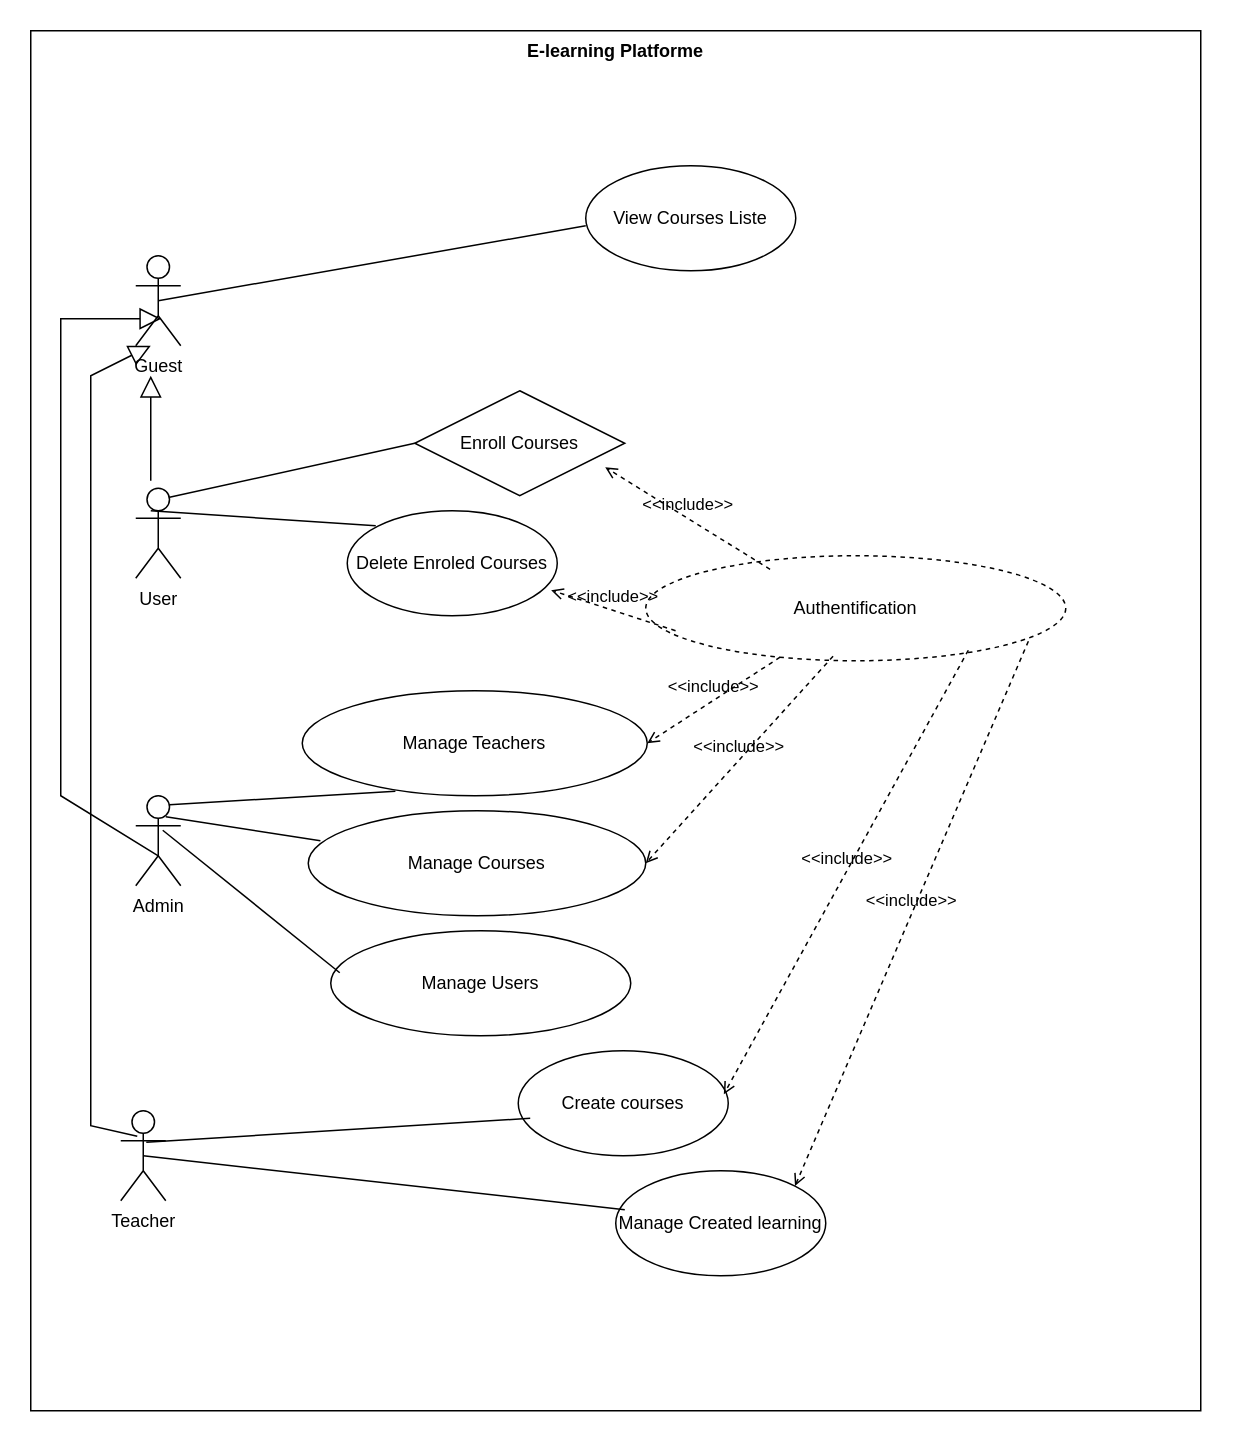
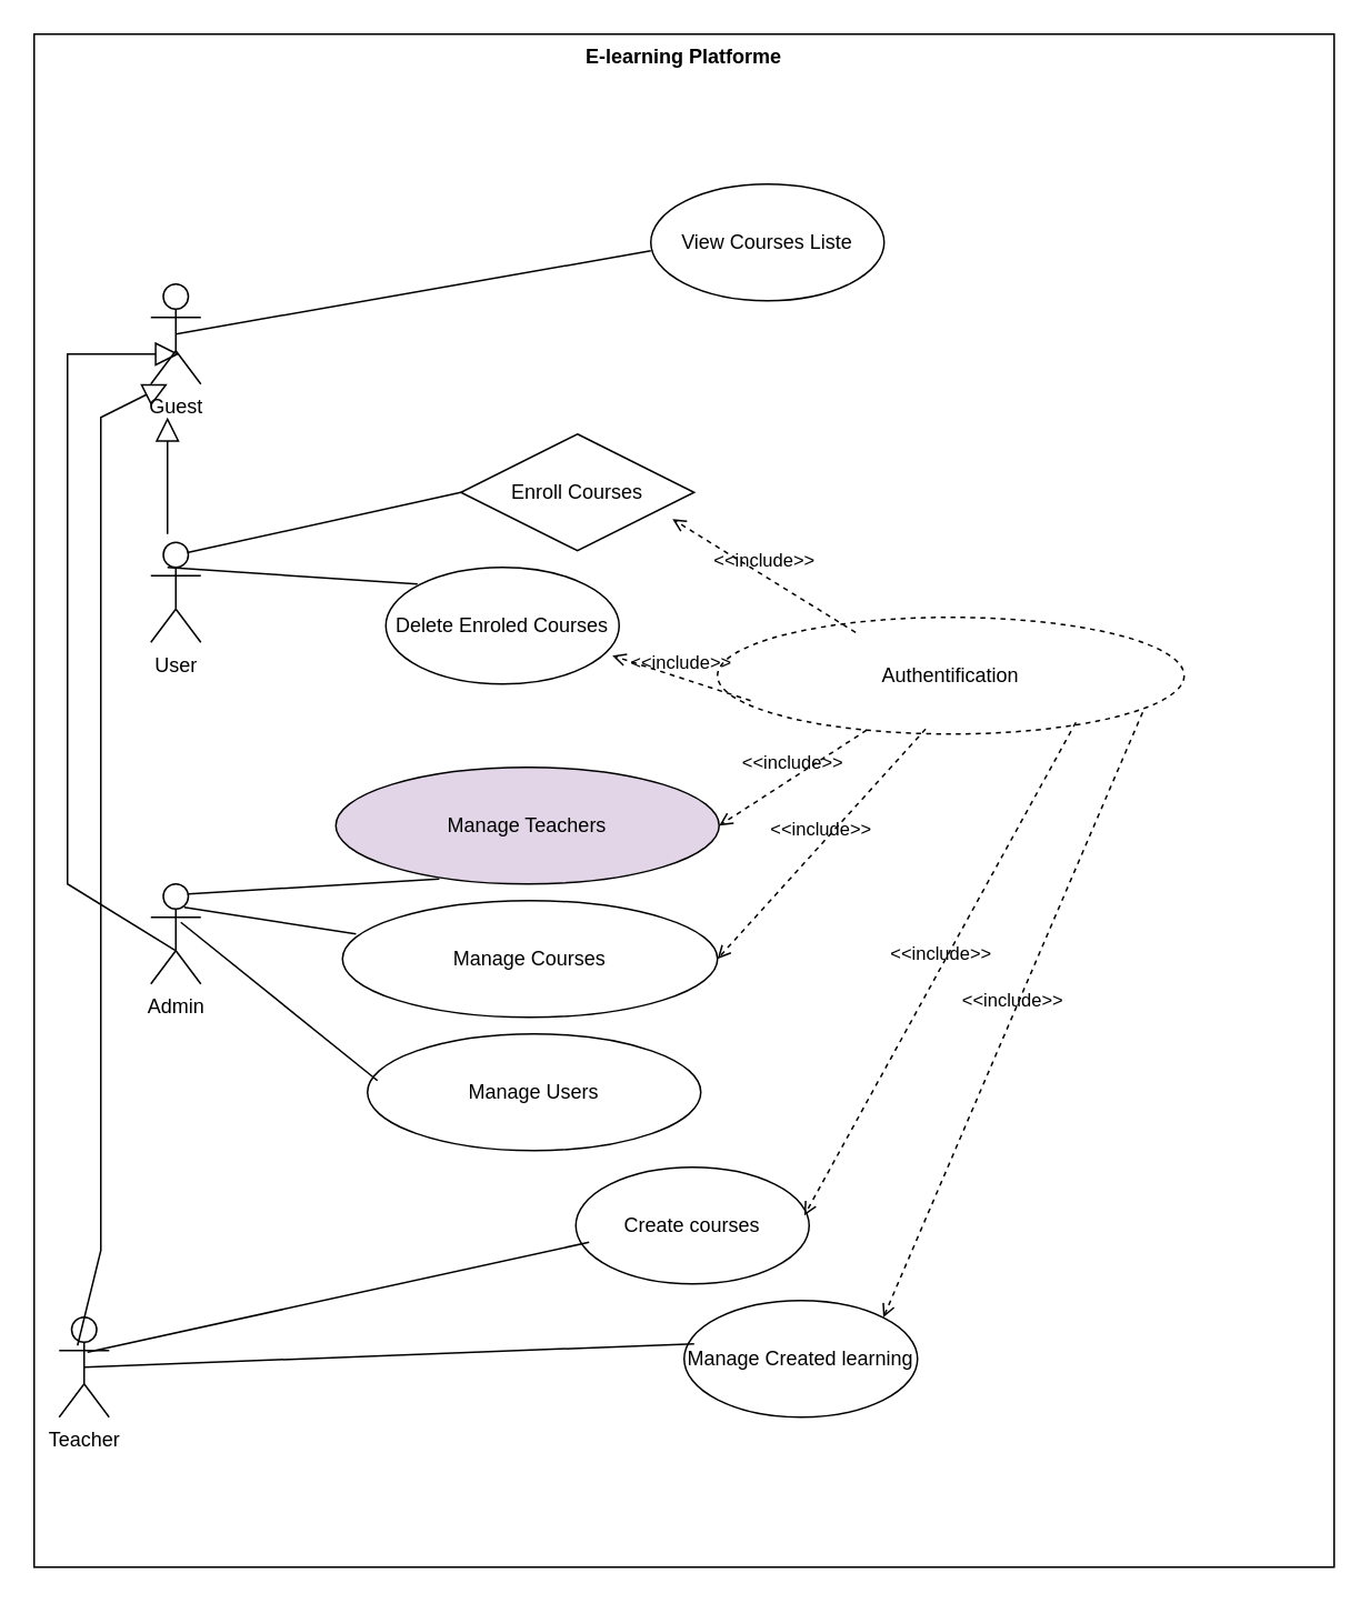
  <mxCell id="0" />
  <mxCell id="1" parent="0" />
  <mxCell id="2" value="E-learning Platforme" style="shape=rect;html=1;verticalAlign=top;fontStyle=1;whiteSpace=wrap;align=center;" parent="1" vertex="1"><mxGeometry x="20" y="20" width="780" height="920" as="geometry" /></mxCell>
  <mxCell id="3" value="Admin" style="shape=umlActor;verticalLabelPosition=bottom;verticalAlign=top;html=1;" parent="1" vertex="1"><mxGeometry x="90" y="530" width="30" height="60" as="geometry" /></mxCell>
  <mxCell id="4" value="Authentification" style="ellipse;whiteSpace=wrap;html=1;dashed=1;" parent="1" vertex="1"><mxGeometry x="430" y="370" width="280" height="70" as="geometry" /></mxCell>
  <mxCell id="5" value="User" style="shape=umlActor;verticalLabelPosition=bottom;verticalAlign=top;html=1;" parent="1" vertex="1"><mxGeometry x="90" y="325" width="30" height="60" as="geometry" /></mxCell>
- <mxCell id="6" value="Teacher" style="shape=umlActor;verticalLabelPosition=bottom;verticalAlign=top;html=1;" parent="1" vertex="1"><mxGeometry x="80" y="740" width="30" height="60" as="geometry" /></mxCell>
- <mxCell id="7" value="&lt;span&gt;Manage Teachers&lt;/span&gt;" style="ellipse;whiteSpace=wrap;html=1;" parent="1" vertex="1"><mxGeometry x="201" y="460" width="230" height="70" as="geometry" /></mxCell>
+ <mxCell id="6" value="Teacher" style="shape=umlActor;verticalLabelPosition=bottom;verticalAlign=top;html=1;" parent="1" vertex="1"><mxGeometry x="35" y="790" width="30" height="60" as="geometry" /></mxCell>
+ <mxCell id="7" value="&lt;span&gt;Manage Teachers&lt;/span&gt;" style="ellipse;whiteSpace=wrap;html=1;fillColor=#e1d5e7;" parent="1" vertex="1"><mxGeometry x="201" y="460" width="230" height="70" as="geometry" /></mxCell>
  <mxCell id="8" value="Manage Courses" style="ellipse;whiteSpace=wrap;html=1;" parent="1" vertex="1"><mxGeometry x="205" y="540" width="225" height="70" as="geometry" /></mxCell>
  <mxCell id="9" value="Manage Users" style="ellipse;whiteSpace=wrap;html=1;" parent="1" vertex="1"><mxGeometry x="220" y="620" width="200" height="70" as="geometry" /></mxCell>
  <mxCell id="10" value="Create courses" style="ellipse;whiteSpace=wrap;html=1;" parent="1" vertex="1"><mxGeometry x="345" y="700" width="140" height="70" as="geometry" /></mxCell>
  <mxCell id="11" value="Enroll Courses" style="rhombus;whiteSpace=wrap;html=1;" parent="1" vertex="1"><mxGeometry x="276" y="260" width="140" height="70" as="geometry" /></mxCell>
  <mxCell id="12" value="Manage Created learning" style="ellipse;whiteSpace=wrap;html=1;" parent="1" vertex="1"><mxGeometry x="410" y="780" width="140" height="70" as="geometry" /></mxCell>
  <mxCell id="13" value="Guest" style="shape=umlActor;html=1;verticalLabelPosition=bottom;verticalAlign=top;align=center;" parent="1" vertex="1"><mxGeometry x="90" y="170" width="30" height="60" as="geometry" /></mxCell>
  <mxCell id="14" value="View Courses Liste" style="ellipse;whiteSpace=wrap;html=1;" parent="1" vertex="1"><mxGeometry x="390" y="110" width="140" height="70" as="geometry" /></mxCell>
  <mxCell id="15" value="" style="edgeStyle=none;html=1;endArrow=block;endFill=0;endSize=12;verticalAlign=bottom;" parent="1" edge="1"><mxGeometry width="160" relative="1" as="geometry"><mxPoint x="100" y="320" as="sourcePoint" /><mxPoint x="100" as="targetPoint" y="250" /></mxGeometry></mxCell>
  <mxCell id="16" value="" style="edgeStyle=none;html=1;endArrow=none;verticalAlign=bottom;exitX=0.5;exitY=0.5;exitDx=0;exitDy=0;exitPerimeter=0;" parent="1" source="13" edge="1"><mxGeometry width="160" relative="1" as="geometry"><mxPoint x="230" y="150" as="sourcePoint" /><mxPoint x="390" y="150" as="targetPoint" /></mxGeometry></mxCell>
  <mxCell id="17" value="Delete Enroled Courses" style="ellipse;whiteSpace=wrap;html=1;" parent="1" vertex="1"><mxGeometry x="231" y="340" width="140" height="70" as="geometry" /></mxCell>
  <mxCell id="18" value="" style="edgeStyle=none;html=1;endArrow=none;verticalAlign=bottom;entryX=0;entryY=0.5;entryDx=0;entryDy=0;exitX=0.75;exitY=0.1;exitDx=0;exitDy=0;exitPerimeter=0;" parent="1" source="5" target="11" edge="1"><mxGeometry width="160" relative="1" as="geometry"><mxPoint x="120" y="320" as="sourcePoint" /><mxPoint x="280" y="320" as="targetPoint" /></mxGeometry></mxCell>
  <mxCell id="19" value="" style="edgeStyle=none;html=1;endArrow=none;verticalAlign=bottom;" parent="1" edge="1"><mxGeometry width="160" relative="1" as="geometry"><mxPoint x="100" y="340" as="sourcePoint" /><mxPoint x="250" y="350" as="targetPoint" /></mxGeometry></mxCell>
  <mxCell id="20" value="&amp;lt;&amp;lt;include&amp;gt;&amp;gt;" style="edgeStyle=none;html=1;endArrow=open;verticalAlign=bottom;dashed=1;labelBackgroundColor=none;entryX=0.907;entryY=0.729;entryDx=0;entryDy=0;entryPerimeter=0;exitX=0.296;exitY=0.129;exitDx=0;exitDy=0;exitPerimeter=0;" parent="1" source="4" target="11" edge="1"><mxGeometry width="160" relative="1" as="geometry"><mxPoint x="340" y="369" as="sourcePoint" /><mxPoint x="500" y="369" as="targetPoint" /></mxGeometry></mxCell>
  <mxCell id="21" value="&amp;lt;&amp;lt;include&amp;gt;&amp;gt;" style="edgeStyle=none;html=1;endArrow=open;verticalAlign=bottom;dashed=1;labelBackgroundColor=none;entryX=0.971;entryY=0.757;entryDx=0;entryDy=0;entryPerimeter=0;exitX=0.071;exitY=0.714;exitDx=0;exitDy=0;exitPerimeter=0;" parent="1" source="4" target="17" edge="1"><mxGeometry width="160" relative="1" as="geometry"><mxPoint x="301" y="450" as="sourcePoint" /><mxPoint x="461" y="450" as="targetPoint" /></mxGeometry></mxCell>
  <mxCell id="22" value="&amp;lt;&amp;lt;include&amp;gt;&amp;gt;" style="edgeStyle=none;html=1;endArrow=open;verticalAlign=bottom;dashed=1;labelBackgroundColor=none;entryX=1;entryY=0.5;entryDx=0;entryDy=0;" parent="1" source="4" target="7" edge="1"><mxGeometry width="160" relative="1" as="geometry"><mxPoint x="400" y="490" as="sourcePoint" /><mxPoint x="560" y="490" as="targetPoint" /></mxGeometry></mxCell>
  <mxCell id="23" value="&amp;lt;&amp;lt;include&amp;gt;&amp;gt;" style="edgeStyle=none;html=1;endArrow=open;verticalAlign=bottom;dashed=1;labelBackgroundColor=none;exitX=0.446;exitY=0.957;exitDx=0;exitDy=0;exitPerimeter=0;entryX=1;entryY=0.5;entryDx=0;entryDy=0;" parent="1" source="4" target="8" edge="1"><mxGeometry width="160" relative="1" as="geometry"><mxPoint x="420" y="520" as="sourcePoint" /><mxPoint x="580" y="520" as="targetPoint" /></mxGeometry></mxCell>
  <mxCell id="24" value="&amp;lt;&amp;lt;include&amp;gt;&amp;gt;" style="edgeStyle=none;html=1;endArrow=open;verticalAlign=bottom;dashed=1;labelBackgroundColor=none;exitX=0.768;exitY=0.9;exitDx=0;exitDy=0;exitPerimeter=0;entryX=0.979;entryY=0.414;entryDx=0;entryDy=0;entryPerimeter=0;" parent="1" source="4" target="10" edge="1"><mxGeometry width="160" relative="1" as="geometry"><mxPoint x="580.12" y="540" as="sourcePoint" /><mxPoint x="400" y="741.98" as="targetPoint" /></mxGeometry></mxCell>
  <mxCell id="25" value="&amp;lt;&amp;lt;include&amp;gt;&amp;gt;" style="edgeStyle=none;html=1;endArrow=open;verticalAlign=bottom;dashed=1;labelBackgroundColor=none;exitX=0.911;exitY=0.814;exitDx=0;exitDy=0;exitPerimeter=0;entryX=1;entryY=0;entryDx=0;entryDy=0;" parent="1" source="4" target="12" edge="1"><mxGeometry width="160" relative="1" as="geometry"><mxPoint x="672.98" y="450" as="sourcePoint" /><mxPoint x="510" y="745.98" as="targetPoint" /></mxGeometry></mxCell>
  <mxCell id="26" value="" style="edgeStyle=none;html=1;endArrow=none;verticalAlign=bottom;entryX=0.27;entryY=0.957;entryDx=0;entryDy=0;entryPerimeter=0;exitX=0.75;exitY=0.1;exitDx=0;exitDy=0;exitPerimeter=0;" parent="1" source="3" target="7" edge="1"><mxGeometry width="160" relative="1" as="geometry"><mxPoint x="140" y="540" as="sourcePoint" /><mxPoint x="270" y="540" as="targetPoint" /></mxGeometry></mxCell>
  <mxCell id="27" value="" style="edgeStyle=none;html=1;endArrow=none;verticalAlign=bottom;entryX=0.036;entryY=0.286;entryDx=0;entryDy=0;entryPerimeter=0;exitX=0.667;exitY=0.233;exitDx=0;exitDy=0;exitPerimeter=0;" parent="1" source="3" target="8" edge="1"><mxGeometry width="160" relative="1" as="geometry"><mxPoint x="110" y="559.5" as="sourcePoint" /><mxPoint x="270" y="559.5" as="targetPoint" /></mxGeometry></mxCell>
  <mxCell id="28" value="" style="edgeStyle=none;html=1;endArrow=none;verticalAlign=bottom;entryX=0.03;entryY=0.4;entryDx=0;entryDy=0;entryPerimeter=0;exitX=0.6;exitY=0.383;exitDx=0;exitDy=0;exitPerimeter=0;" parent="1" source="3" target="9" edge="1"><mxGeometry width="160" relative="1" as="geometry"><mxPoint x="80" y="650" as="sourcePoint" /><mxPoint x="210" y="650" as="targetPoint" /></mxGeometry></mxCell>
  <mxCell id="29" value="" style="edgeStyle=none;html=1;endArrow=none;verticalAlign=bottom;entryX=0.057;entryY=0.643;entryDx=0;entryDy=0;entryPerimeter=0;exitX=0.567;exitY=0.35;exitDx=0;exitDy=0;exitPerimeter=0;" parent="1" source="6" target="10" edge="1"><mxGeometry width="160" relative="1" as="geometry"><mxPoint x="180" y="760" as="sourcePoint" /><mxPoint x="340" y="760" as="targetPoint" /></mxGeometry></mxCell>
  <mxCell id="30" value="" style="edgeStyle=none;html=1;endArrow=none;verticalAlign=bottom;entryX=0.043;entryY=0.371;entryDx=0;entryDy=0;entryPerimeter=0;exitX=0.5;exitY=0.5;exitDx=0;exitDy=0;exitPerimeter=0;" parent="1" source="6" target="12" edge="1"><mxGeometry width="160" relative="1" as="geometry"><mxPoint x="200" y="790" as="sourcePoint" /><mxPoint x="360" y="790" as="targetPoint" /></mxGeometry></mxCell>
  <mxCell id="31" value="" style="edgeStyle=none;html=1;endArrow=block;endFill=0;endSize=12;verticalAlign=bottom;exitX=0.5;exitY=0.667;exitDx=0;exitDy=0;exitPerimeter=0;entryX=0.567;entryY=0.7;entryDx=0;entryDy=0;entryPerimeter=0;rounded=0;" parent="1" source="3" target="13" edge="1"><mxGeometry width="160" relative="1" as="geometry"><mxPoint x="50" y="500" as="sourcePoint" /><mxPoint x="50" y="430" as="targetPoint" /><Array as="points"><mxPoint x="40" y="530" /><mxPoint x="40" y="212" /></Array></mxGeometry></mxCell>
  <mxCell id="32" value="" style="edgeStyle=none;html=1;endArrow=block;endFill=0;endSize=12;verticalAlign=bottom;exitX=0.367;exitY=0.283;exitDx=0;exitDy=0;exitPerimeter=0;rounded=0;" parent="1" source="6" edge="1"><mxGeometry width="160" relative="1" as="geometry"><mxPoint x="70" y="710" as="sourcePoint" /><mxPoint x="100" y="230" as="targetPoint" /><Array as="points"><mxPoint y="750" x="60" /><mxPoint x="60" y="250" /></Array></mxGeometry></mxCell>
